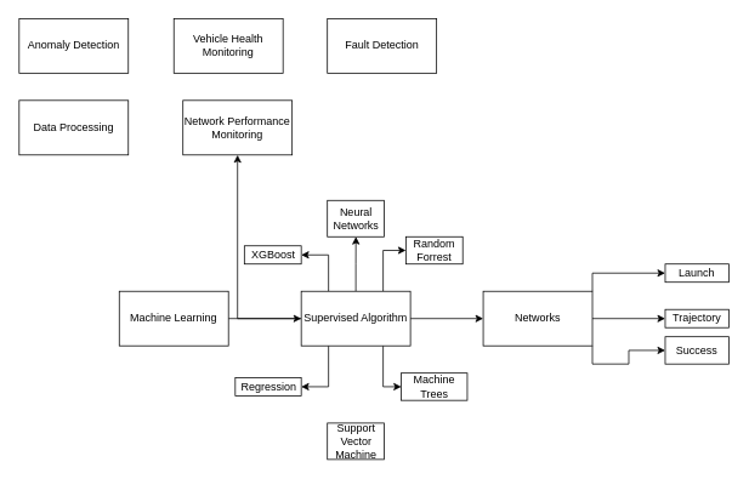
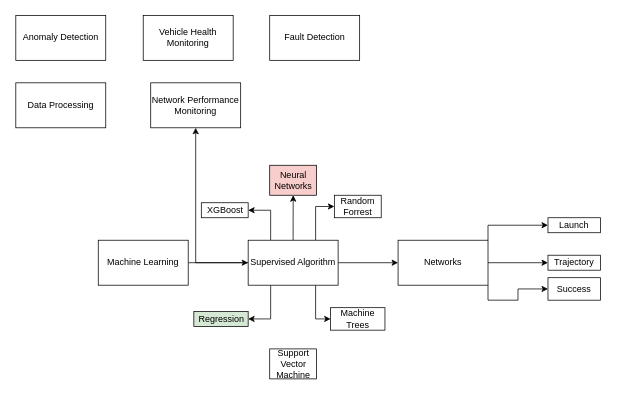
  <mxCell id="0" />
  <mxCell id="1" parent="0" />
  <mxCell id="2" value="" style="edgeStyle=orthogonalEdgeStyle;rounded=0;orthogonalLoop=1;jettySize=auto;html=1;" edge="1" parent="1" source="3" target="11"><mxGeometry relative="1" as="geometry" /></mxCell>
  <mxCell id="3" value="Machine Learning" style="rounded=0;whiteSpace=wrap;html=1;" vertex="1" parent="1"><mxGeometry x="130" y="320" width="120" height="60" as="geometry" /></mxCell>
  <mxCell id="4" value="" style="edgeStyle=orthogonalEdgeStyle;rounded=0;orthogonalLoop=1;jettySize=auto;html=1;" edge="1" parent="1" source="11" target="15"><mxGeometry relative="1" as="geometry" /></mxCell>
  <mxCell id="5" value="" style="edgeStyle=orthogonalEdgeStyle;rounded=0;orthogonalLoop=1;jettySize=auto;html=1;" edge="1" parent="1" source="11" target="26"><mxGeometry relative="1" as="geometry" /></mxCell>
  <mxCell id="6" style="edgeStyle=orthogonalEdgeStyle;rounded=0;orthogonalLoop=1;jettySize=auto;html=1;exitX=0.5;exitY=0;exitDx=0;exitDy=0;" edge="1" parent="1" source="11" target="23"><mxGeometry relative="1" as="geometry" /></mxCell>
  <mxCell id="7" style="edgeStyle=orthogonalEdgeStyle;rounded=0;orthogonalLoop=1;jettySize=auto;html=1;exitX=0.75;exitY=0;exitDx=0;exitDy=0;entryX=0;entryY=0.5;entryDx=0;entryDy=0;" edge="1" parent="1" source="11" target="21"><mxGeometry relative="1" as="geometry" /></mxCell>
  <mxCell id="8" style="edgeStyle=orthogonalEdgeStyle;rounded=0;orthogonalLoop=1;jettySize=auto;html=1;exitX=0.75;exitY=1;exitDx=0;exitDy=0;entryX=0;entryY=0.5;entryDx=0;entryDy=0;" edge="1" parent="1" source="11" target="22"><mxGeometry relative="1" as="geometry" /></mxCell>
  <mxCell id="9" style="edgeStyle=orthogonalEdgeStyle;rounded=0;orthogonalLoop=1;jettySize=auto;html=1;exitX=0.25;exitY=1;exitDx=0;exitDy=0;entryX=1;entryY=0.5;entryDx=0;entryDy=0;" edge="1" parent="1" source="11" target="24"><mxGeometry relative="1" as="geometry" /></mxCell>
  <mxCell id="10" style="edgeStyle=orthogonalEdgeStyle;rounded=0;orthogonalLoop=1;jettySize=auto;html=1;exitX=0.25;exitY=0;exitDx=0;exitDy=0;entryX=1;entryY=0.5;entryDx=0;entryDy=0;" edge="1" parent="1" source="11" target="20"><mxGeometry relative="1" as="geometry" /></mxCell>
  <mxCell id="11" value="Supervised Algorithm" style="rounded=0;whiteSpace=wrap;html=1;" vertex="1" parent="1"><mxGeometry x="330" y="320" width="120" height="60" as="geometry" /></mxCell>
  <mxCell id="12" value="" style="edgeStyle=orthogonalEdgeStyle;rounded=0;orthogonalLoop=1;jettySize=auto;html=1;" edge="1" parent="1" source="15" target="16"><mxGeometry relative="1" as="geometry" /></mxCell>
  <mxCell id="13" style="edgeStyle=orthogonalEdgeStyle;rounded=0;orthogonalLoop=1;jettySize=auto;html=1;exitX=1;exitY=1;exitDx=0;exitDy=0;" edge="1" parent="1" source="15" target="18"><mxGeometry relative="1" as="geometry" /></mxCell>
  <mxCell id="14" style="edgeStyle=orthogonalEdgeStyle;rounded=0;orthogonalLoop=1;jettySize=auto;html=1;exitX=1;exitY=0;exitDx=0;exitDy=0;entryX=0;entryY=0.5;entryDx=0;entryDy=0;" edge="1" parent="1" source="15" target="17"><mxGeometry relative="1" as="geometry" /></mxCell>
  <mxCell id="15" value="Networks" style="rounded=0;whiteSpace=wrap;html=1;" vertex="1" parent="1"><mxGeometry x="530" y="320" width="120" height="60" as="geometry" /></mxCell>
  <mxCell id="16" value="Trajectory" style="whiteSpace=wrap;html=1;rounded=0;" vertex="1" parent="1"><mxGeometry x="730" y="340" width="70" height="20" as="geometry" /></mxCell>
  <mxCell id="17" value="Launch" style="whiteSpace=wrap;html=1;rounded=0;" vertex="1" parent="1"><mxGeometry x="730" y="290" width="70" height="20" as="geometry" /></mxCell>
  <mxCell id="18" value="Success" style="whiteSpace=wrap;html=1;rounded=0;" vertex="1" parent="1"><mxGeometry x="730" y="370" width="70" height="30" as="geometry" /></mxCell>
  <mxCell id="19" value="Support Vector Machine" style="rounded=0;whiteSpace=wrap;html=1;" vertex="1" parent="1"><mxGeometry x="358.75" y="465" width="62.5" height="40" as="geometry" /></mxCell>
  <mxCell id="20" value="XGBoost" style="rounded=0;whiteSpace=wrap;html=1;" vertex="1" parent="1"><mxGeometry x="267.5" y="270" width="62.5" height="20" as="geometry" /></mxCell>
  <mxCell id="21" value="Random Forrest" style="rounded=0;whiteSpace=wrap;html=1;" vertex="1" parent="1"><mxGeometry x="445" y="260" width="62.5" height="30" as="geometry" /></mxCell>
  <mxCell id="22" value="Machine Trees" style="rounded=0;whiteSpace=wrap;html=1;" vertex="1" parent="1"><mxGeometry x="440" y="410" width="72.5" height="30" as="geometry" /></mxCell>
- <mxCell id="23" value="Neural Networks" style="rounded=0;whiteSpace=wrap;html=1;" vertex="1" parent="1"><mxGeometry x="358.75" y="220" width="62.5" height="40" as="geometry" /></mxCell>
- <mxCell id="24" value="Regression" style="rounded=0;whiteSpace=wrap;html=1;" vertex="1" parent="1"><mxGeometry x="257.5" y="415" width="72.5" height="20" as="geometry" /></mxCell>
+ <mxCell id="23" value="Neural Networks" style="rounded=0;whiteSpace=wrap;html=1;fillColor=#f8cecc;" vertex="1" parent="1"><mxGeometry x="358.75" y="220" width="62.5" height="40" as="geometry" /></mxCell>
+ <mxCell id="24" value="Regression" style="rounded=0;whiteSpace=wrap;html=1;fillColor=#d5e8d4;" vertex="1" parent="1"><mxGeometry x="257.5" y="415" width="72.5" height="20" as="geometry" /></mxCell>
  <mxCell id="25" value="Data Processing" style="rounded=0;whiteSpace=wrap;html=1;" vertex="1" parent="1"><mxGeometry x="20" y="110" width="120" height="60" as="geometry" /></mxCell>
  <mxCell id="26" value="Network Performance Monitoring" style="rounded=0;whiteSpace=wrap;html=1;" vertex="1" parent="1"><mxGeometry x="200" y="110" width="120" height="60" as="geometry" /></mxCell>
  <mxCell id="27" value="Anomaly Detection" style="rounded=0;whiteSpace=wrap;html=1;" vertex="1" parent="1"><mxGeometry x="20" y="20" width="120" height="60" as="geometry" /></mxCell>
  <mxCell id="28" value="Vehicle Health Monitoring" style="rounded=0;whiteSpace=wrap;html=1;" vertex="1" parent="1"><mxGeometry x="190" y="20" width="120" height="60" as="geometry" /></mxCell>
  <mxCell id="29" value="Fault Detection" style="rounded=0;whiteSpace=wrap;html=1;" vertex="1" parent="1"><mxGeometry x="358.75" y="20" width="120" height="60" as="geometry" /></mxCell>
